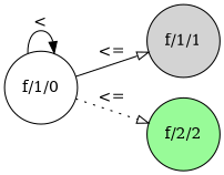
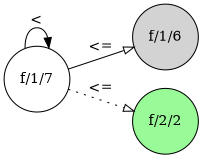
  digraph {
    rankdir=LR
    node [shape=circle style=filled]
    edge [arrowhead=onormal style=solid]
-   n1 [fillcolor=white label="f/1/0"]
-   n2 [fillcolor=lightgrey label="f/1/1"]
+   n1 [fillcolor=white label="f/1/7"]
+   n2 [fillcolor=lightgrey label="f/1/6"]
    n3 [fillcolor=palegreen label="f/2/2"]
    n1 -> n1 [arrowhead=normal label="<"]
    n1 -> n2 [label="<="]
    n1 -> n3 [label="<=" style=dotted]
  }
